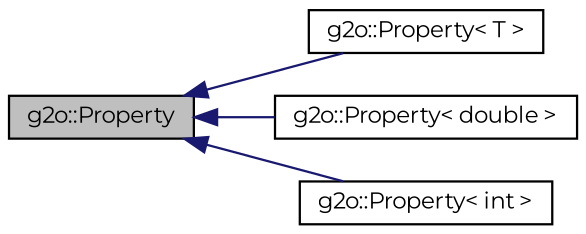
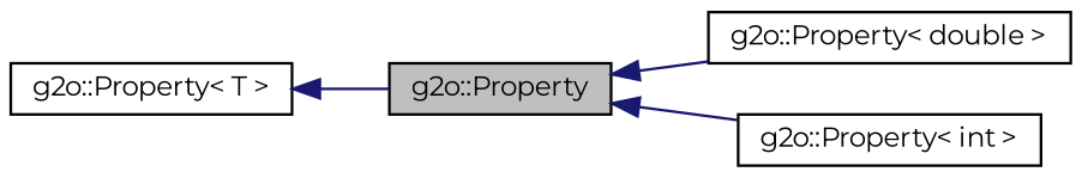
  digraph {
    fontname=Montserrat
    rankdir=LR
    node [color=black fillcolor=white fontname=Montserrat fontsize=10 shape=record style=filled]
    edge [color=midnightblue dir=back fontname=Montserrat fontsize=10 labelfontname=Helvetica labelfontsize=10 style=solid]
    n1 [fillcolor=grey75 fontcolor=black height=0.2 label="g2o::Property" width=0.4]
    n2 [height=0.2 label="g2o::Property\< T \>" width=0.4]
    n3 [height=0.2 label="g2o::Property\< double \>" width=0.4]
    n4 [height=0.2 label="g2o::Property\< int \>" width=0.4]
-   n1 -> n2
+   n2 -> n1
    n1 -> n3
    n1 -> n4
  }
